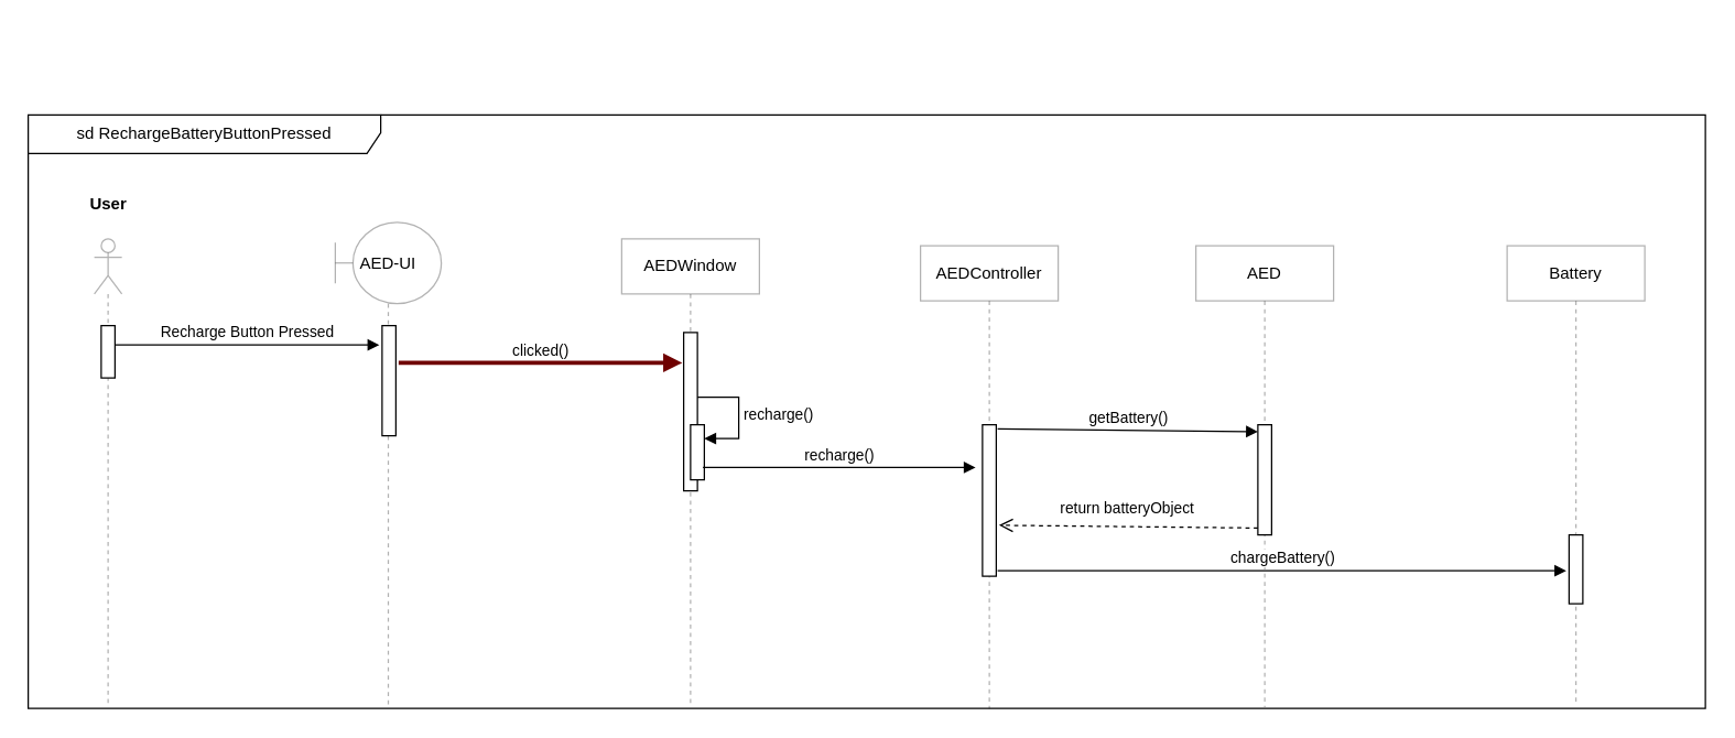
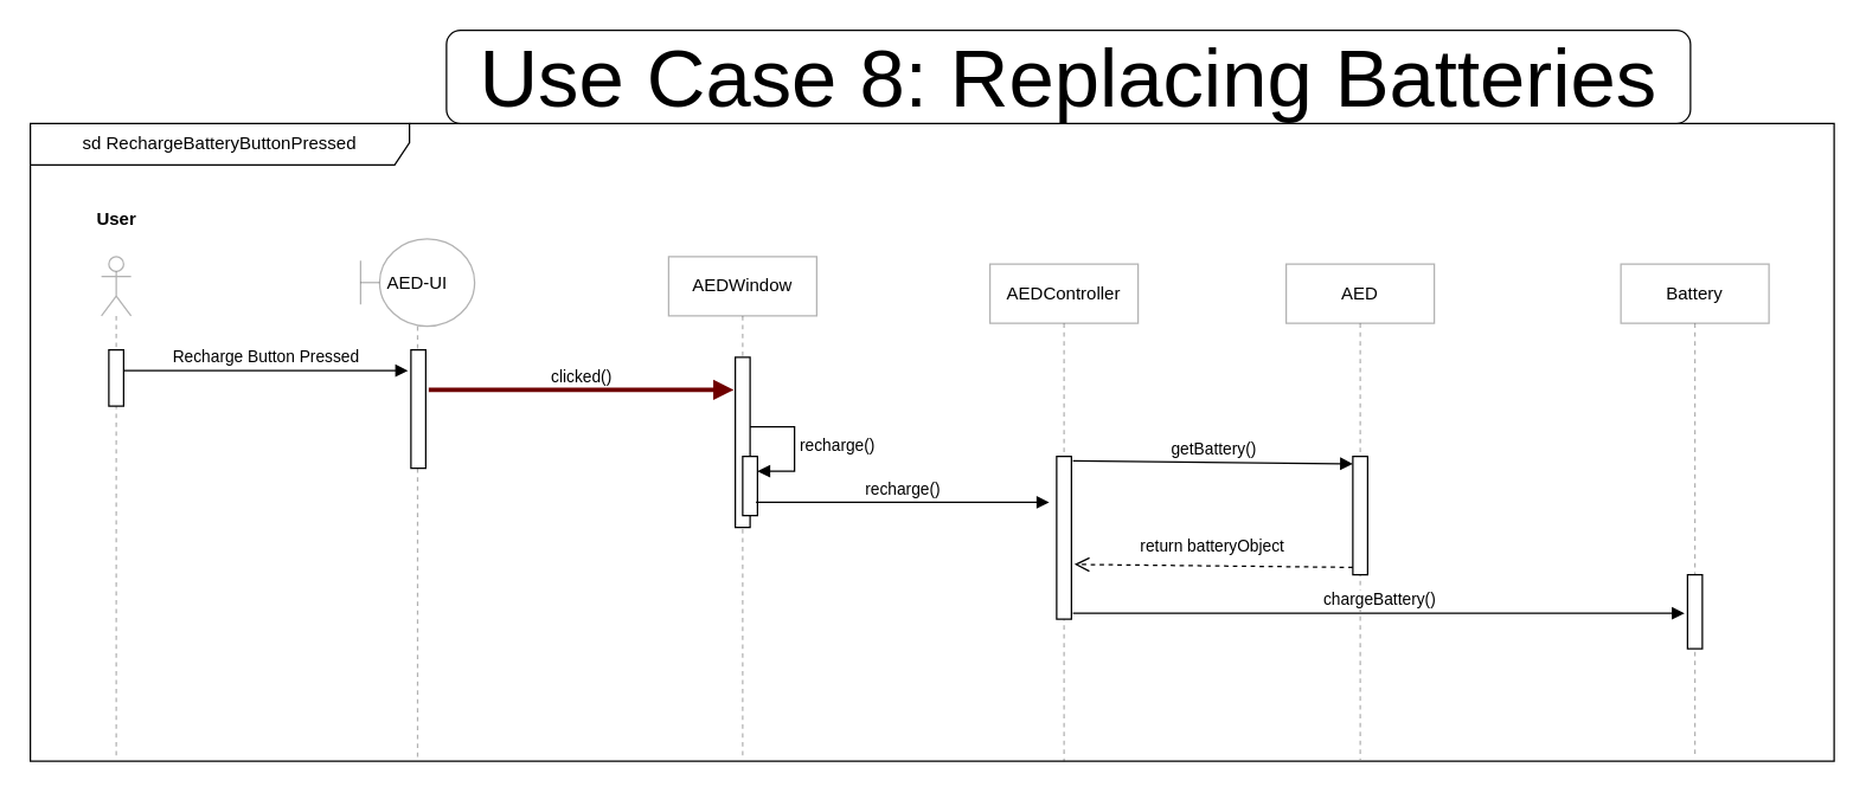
  <mxCell id="0" />
  <mxCell id="1" parent="0" />
  <mxCell id="2" value="" style="shape=umlLifeline;perimeter=lifelinePerimeter;whiteSpace=wrap;html=1;container=1;dropTarget=0;collapsible=0;recursiveResize=0;outlineConnect=0;portConstraint=eastwest;newEdgeStyle={&quot;curved&quot;:0,&quot;rounded&quot;:0};participant=umlActor;opacity=30;" parent="1" vertex="1"><mxGeometry x="68" y="173" width="20" height="340" as="geometry" /></mxCell>
  <mxCell id="3" value="" style="html=1;points=[[0,0,0,0,5],[0,1,0,0,-5],[1,0,0,0,5],[1,1,0,0,-5]];perimeter=orthogonalPerimeter;outlineConnect=0;targetShapes=umlLifeline;portConstraint=eastwest;newEdgeStyle={&quot;curved&quot;:0,&quot;rounded&quot;:0};" parent="2" vertex="1"><mxGeometry x="5" y="63" width="10" height="38" as="geometry" /></mxCell>
  <mxCell id="4" value="User" style="text;align=center;fontStyle=1;verticalAlign=middle;spacingLeft=3;spacingRight=3;strokeColor=none;rotatable=0;points=[[0,0.5],[1,0.5]];portConstraint=eastwest;html=1;" parent="1" vertex="1"><mxGeometry x="38" y="135" width="80" height="26" as="geometry" /></mxCell>
  <mxCell id="5" value="AEDWindow" style="shape=umlLifeline;perimeter=lifelinePerimeter;whiteSpace=wrap;html=1;container=1;dropTarget=0;collapsible=0;recursiveResize=0;outlineConnect=0;portConstraint=eastwest;newEdgeStyle={&quot;curved&quot;:0,&quot;rounded&quot;:0};opacity=30;" parent="1" vertex="1"><mxGeometry x="451" y="173" width="100" height="340" as="geometry" /></mxCell>
  <mxCell id="6" value="" style="html=1;points=[[0,0,0,0,5],[0,1,0,0,-5],[1,0,0,0,5],[1,1,0,0,-5]];perimeter=orthogonalPerimeter;outlineConnect=0;targetShapes=umlLifeline;portConstraint=eastwest;newEdgeStyle={&quot;curved&quot;:0,&quot;rounded&quot;:0};" parent="5" vertex="1"><mxGeometry x="45" y="68" width="10" height="115" as="geometry" /></mxCell>
  <mxCell id="7" value="" style="html=1;points=[[0,0,0,0,5],[0,1,0,0,-5],[1,0,0,0,5],[1,1,0,0,-5]];perimeter=orthogonalPerimeter;outlineConnect=0;targetShapes=umlLifeline;portConstraint=eastwest;newEdgeStyle={&quot;curved&quot;:0,&quot;rounded&quot;:0};" parent="5" vertex="1"><mxGeometry x="50" y="135" width="10" height="40" as="geometry" /></mxCell>
  <mxCell id="8" value="recharge()" style="html=1;align=left;spacingLeft=2;endArrow=block;rounded=0;edgeStyle=orthogonalEdgeStyle;curved=0;rounded=0;" parent="5" target="7" edge="1"><mxGeometry relative="1" as="geometry"><mxPoint x="55" y="115" as="sourcePoint" /><Array as="points"><mxPoint x="85" y="145" /></Array></mxGeometry></mxCell>
  <mxCell id="9" value="&lt;div style=&quot;&quot;&gt;&lt;span style=&quot;background-color: initial;&quot;&gt;AED-UI&lt;/span&gt;&lt;/div&gt;" style="shape=umlLifeline;perimeter=lifelinePerimeter;whiteSpace=wrap;html=1;container=1;dropTarget=0;collapsible=0;recursiveResize=0;outlineConnect=0;portConstraint=eastwest;newEdgeStyle={&quot;curved&quot;:0,&quot;rounded&quot;:0};participant=umlBoundary;align=center;size=59;opacity=30;" parent="1" vertex="1"><mxGeometry x="243" y="161" width="77" height="353" as="geometry" /></mxCell>
  <mxCell id="10" value="" style="html=1;points=[[0,0,0,0,5],[0,1,0,0,-5],[1,0,0,0,5],[1,1,0,0,-5]];perimeter=orthogonalPerimeter;outlineConnect=0;targetShapes=umlLifeline;portConstraint=eastwest;newEdgeStyle={&quot;curved&quot;:0,&quot;rounded&quot;:0};" parent="9" vertex="1"><mxGeometry x="34" y="75" width="10" height="80" as="geometry" /></mxCell>
  <mxCell id="11" value="Recharge Button Pressed" style="html=1;verticalAlign=bottom;endArrow=block;curved=0;rounded=0;" parent="1" source="3" edge="1"><mxGeometry width="80" relative="1" as="geometry"><mxPoint x="87" y="250" as="sourcePoint" /><mxPoint x="275" y="250" as="targetPoint" /></mxGeometry></mxCell>
  <mxCell id="12" value="clicked()" style="html=1;verticalAlign=bottom;endArrow=block;curved=0;rounded=0;fillColor=#a20025;strokeColor=#6F0000;strokeWidth=3;" parent="1" edge="1"><mxGeometry width="80" relative="1" as="geometry"><mxPoint x="289" y="263" as="sourcePoint" /><mxPoint x="495" y="263" as="targetPoint" /></mxGeometry></mxCell>
  <mxCell id="13" value="AEDController" style="shape=umlLifeline;perimeter=lifelinePerimeter;whiteSpace=wrap;html=1;container=1;dropTarget=0;collapsible=0;recursiveResize=0;outlineConnect=0;portConstraint=eastwest;newEdgeStyle={&quot;curved&quot;:0,&quot;rounded&quot;:0};opacity=30;" parent="1" vertex="1"><mxGeometry x="668" y="178" width="100" height="336" as="geometry" /></mxCell>
  <mxCell id="14" value="" style="html=1;points=[[0,0,0,0,5],[0,1,0,0,-5],[1,0,0,0,5],[1,1,0,0,-5]];perimeter=orthogonalPerimeter;outlineConnect=0;targetShapes=umlLifeline;portConstraint=eastwest;newEdgeStyle={&quot;curved&quot;:0,&quot;rounded&quot;:0};" parent="13" vertex="1"><mxGeometry x="45" y="130" width="10" height="110" as="geometry" /></mxCell>
  <mxCell id="15" value="recharge()" style="html=1;verticalAlign=bottom;endArrow=block;curved=0;rounded=0;" parent="1" edge="1"><mxGeometry width="80" relative="1" as="geometry"><mxPoint x="510" y="339" as="sourcePoint" /><mxPoint x="708" y="339" as="targetPoint" /></mxGeometry></mxCell>
  <mxCell id="16" value="AED" style="shape=umlLifeline;perimeter=lifelinePerimeter;whiteSpace=wrap;html=1;container=1;dropTarget=0;collapsible=0;recursiveResize=0;outlineConnect=0;portConstraint=eastwest;newEdgeStyle={&quot;curved&quot;:0,&quot;rounded&quot;:0};opacity=30;" parent="1" vertex="1"><mxGeometry x="868" y="178" width="100" height="335" as="geometry" /></mxCell>
  <mxCell id="17" value="" style="html=1;points=[[0,0,0,0,5],[0,1,0,0,-5],[1,0,0,0,5],[1,1,0,0,-5]];perimeter=orthogonalPerimeter;outlineConnect=0;targetShapes=umlLifeline;portConstraint=eastwest;newEdgeStyle={&quot;curved&quot;:0,&quot;rounded&quot;:0};" parent="16" vertex="1"><mxGeometry x="45" y="130" width="10" height="80" as="geometry" /></mxCell>
  <mxCell id="18" value="Battery" style="shape=umlLifeline;perimeter=lifelinePerimeter;whiteSpace=wrap;html=1;container=1;dropTarget=0;collapsible=0;recursiveResize=0;outlineConnect=0;portConstraint=eastwest;newEdgeStyle={&quot;curved&quot;:0,&quot;rounded&quot;:0};opacity=30;" parent="1" vertex="1"><mxGeometry x="1094" y="178" width="100" height="333" as="geometry" /></mxCell>
  <mxCell id="19" value="" style="html=1;points=[[0,0,0,0,5],[0,1,0,0,-5],[1,0,0,0,5],[1,1,0,0,-5]];perimeter=orthogonalPerimeter;outlineConnect=0;targetShapes=umlLifeline;portConstraint=eastwest;newEdgeStyle={&quot;curved&quot;:0,&quot;rounded&quot;:0};" parent="18" vertex="1"><mxGeometry x="45" y="210" width="10" height="50" as="geometry" /></mxCell>
  <mxCell id="20" value="getBattery()" style="html=1;verticalAlign=bottom;endArrow=block;curved=0;rounded=0;entryX=0;entryY=0;entryDx=0;entryDy=5;" parent="1" target="17" edge="1"><mxGeometry relative="1" as="geometry"><mxPoint x="724" y="311" as="sourcePoint" /></mxGeometry></mxCell>
  <mxCell id="21" value="return batteryObject" style="html=1;verticalAlign=bottom;endArrow=open;dashed=1;endSize=8;curved=0;rounded=0;exitX=0;exitY=1;exitDx=0;exitDy=-5;" parent="1" source="17" edge="1"><mxGeometry x="0.011" y="-4" relative="1" as="geometry"><mxPoint x="725" y="381" as="targetPoint" /><mxPoint as="offset" /></mxGeometry></mxCell>
  <mxCell id="22" value="chargeBattery()" style="html=1;verticalAlign=bottom;endArrow=block;curved=0;rounded=0;" parent="1" edge="1"><mxGeometry width="80" relative="1" as="geometry"><mxPoint x="724" y="414" as="sourcePoint" /><mxPoint x="1137" y="414" as="targetPoint" /></mxGeometry></mxCell>
  <mxCell id="23" value="sd RechargeBatteryButtonPressed" style="shape=umlFrame;whiteSpace=wrap;html=1;pointerEvents=0;width=256;height=28;" parent="1" vertex="1"><mxGeometry x="20" y="83" width="1218" height="431" as="geometry" /></mxCell>
+ <mxCell id="24" value="&lt;font style=&quot;font-size: 55px;&quot;&gt;Use Case 8: Replacing Batteries&lt;/font&gt;" style="rounded=1;whiteSpace=wrap;html=1;" vertex="1" parent="1"><mxGeometry x="301" y="20" width="840" height="63" as="geometry" /></mxCell>
